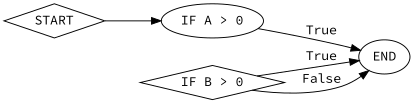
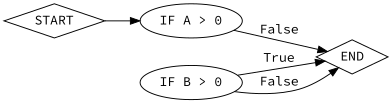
  digraph {
    fontname="Source Code Pro"
    rankdir=LR
    node [fontname="Source Code Pro" shape=diamond]
    edge [fontname="Source Code Pro"]
    n1 [label=START]
    n2 [label="IF A > 0" shape=ellipse]
-   n3 [label=END shape=ellipse]
-   n4 [label="IF B > 0"]
+   n3 [label=END]
+   n4 [label="IF B > 0" shape=ellipse]
    n1 -> n2
-   n2 -> n3 [label=True]
+   n2 -> n3 [label=False]
    n4 -> n3 [label=True]
    n4 -> n3 [label=False]
  }
